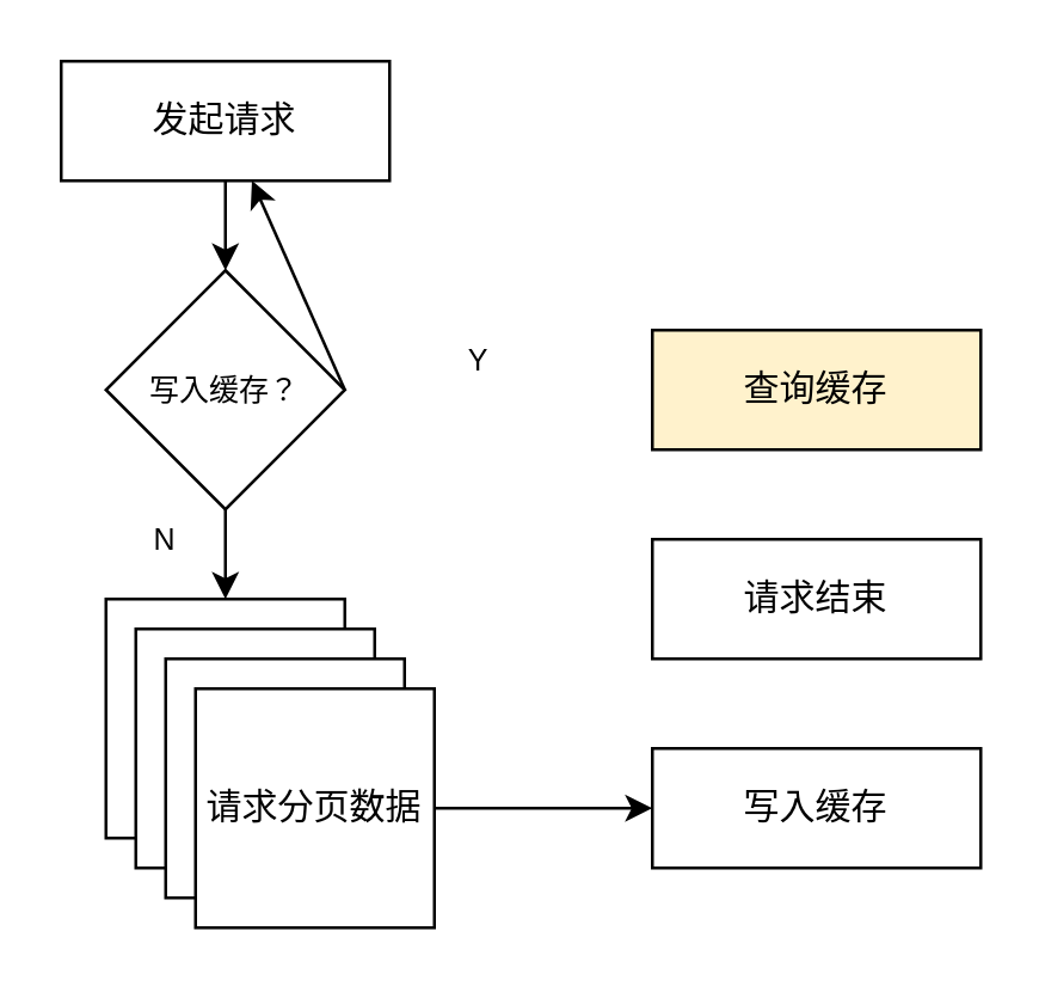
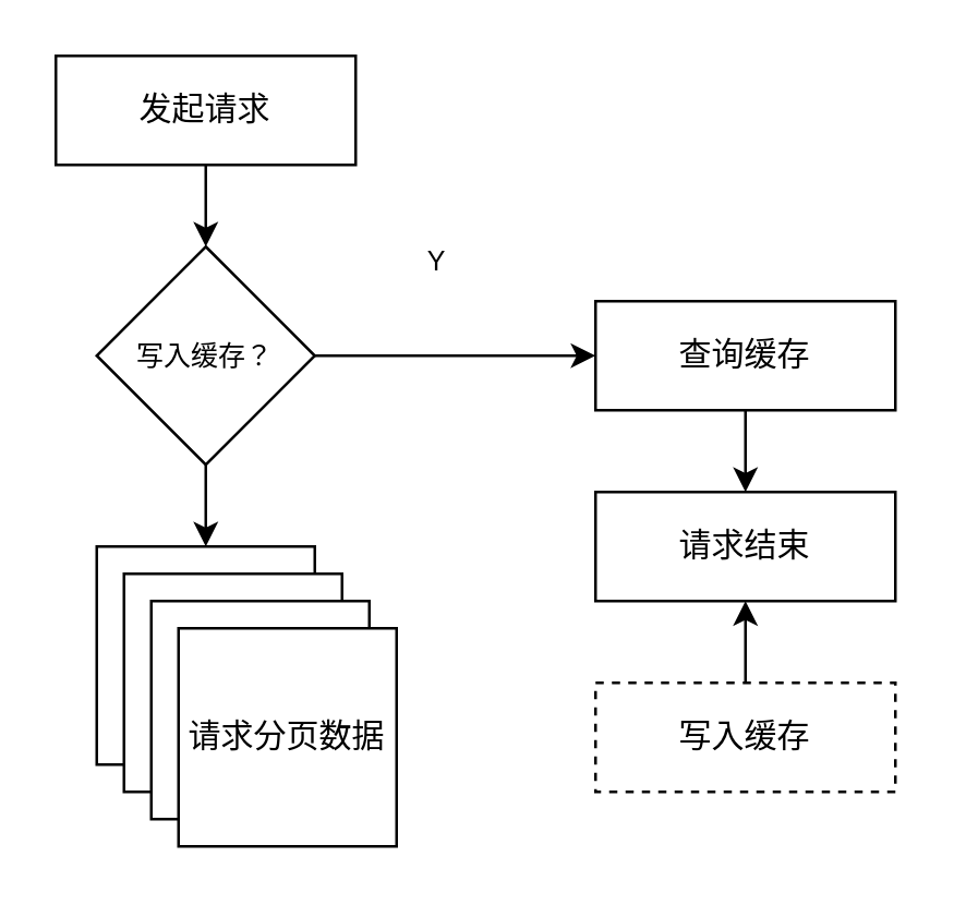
  <mxCell id="0" />
  <mxCell id="1" parent="0" />
  <mxCell id="2" value="发起请求" style="rounded=0;whiteSpace=wrap;html=1;" vertex="1" parent="1"><mxGeometry x="20" y="20" width="110" height="40" as="geometry" /></mxCell>
  <mxCell id="3" value="请求数据" style="whiteSpace=wrap;html=1;aspect=fixed;" vertex="1" parent="1"><mxGeometry x="35" y="200" width="80" height="80" as="geometry" /></mxCell>
  <mxCell id="4" value="请求数据" style="whiteSpace=wrap;html=1;aspect=fixed;" vertex="1" parent="1"><mxGeometry x="45" y="210" width="80" height="80" as="geometry" /></mxCell>
  <mxCell id="5" value="请求数据" style="whiteSpace=wrap;html=1;aspect=fixed;" vertex="1" parent="1"><mxGeometry x="55" y="220" width="80" height="80" as="geometry" /></mxCell>
  <mxCell id="6" value="请求分页数据" style="whiteSpace=wrap;html=1;aspect=fixed;" vertex="1" parent="1"><mxGeometry x="65" y="230" width="80" height="80" as="geometry" /></mxCell>
- <mxCell id="7" value="写入缓存" style="rounded=0;whiteSpace=wrap;html=1;" vertex="1" parent="1"><mxGeometry x="218" y="250" width="110" height="40" as="geometry" /></mxCell>
- <mxCell id="8" value="" style="endArrow=classic;html=1;exitX=1;exitY=0.5;exitDx=0;exitDy=0;entryX=0;entryY=0.5;entryDx=0;entryDy=0;" edge="1" parent="1" source="6" target="7"><mxGeometry width="50" height="50" relative="1" as="geometry"><mxPoint x="20" y="380" as="sourcePoint" /><mxPoint x="70" y="330" as="targetPoint" /></mxGeometry></mxCell>
+ <mxCell id="7" value="写入缓存" style="rounded=0;whiteSpace=wrap;html=1;dashed=1;" vertex="1" parent="1"><mxGeometry x="218" y="250" width="110" height="40" as="geometry" /></mxCell>
  <mxCell id="9" value="写入缓存？&lt;br&gt;" style="rhombus;whiteSpace=wrap;html=1;fontSize=10;" vertex="1" parent="1"><mxGeometry x="35" y="90" width="80" height="80" as="geometry" /></mxCell>
  <mxCell id="10" value="" style="endArrow=classic;html=1;exitX=0.5;exitY=1;exitDx=0;exitDy=0;" edge="1" parent="1" source="2"><mxGeometry width="50" height="50" relative="1" as="geometry"><mxPoint x="20" y="380" as="sourcePoint" /><mxPoint x="75" y="90" as="targetPoint" /></mxGeometry></mxCell>
  <mxCell id="11" value="" style="endArrow=classic;html=1;exitX=0.5;exitY=1;exitDx=0;exitDy=0;entryX=0.5;entryY=0;entryDx=0;entryDy=0;" edge="1" parent="1" source="9" target="3"><mxGeometry width="50" height="50" relative="1" as="geometry"><mxPoint x="10" y="460" as="sourcePoint" /><mxPoint x="60" y="410" as="targetPoint" /></mxGeometry></mxCell>
- <mxCell id="12" value="" style="endArrow=classic;html=1;fontSize=10;exitX=1;exitY=0.5;exitDx=0;exitDy=0;" edge="1" parent="1" source="9" target="2"><mxGeometry width="50" height="50" relative="1" as="geometry"><mxPoint x="20" y="380" as="sourcePoint" /><mxPoint x="70" y="330" as="targetPoint" /></mxGeometry></mxCell>
- <mxCell id="13" value="查询缓存" style="rounded=0;whiteSpace=wrap;html=1;fillColor=#fff2cc;" vertex="1" parent="1"><mxGeometry x="218" y="110" width="110" height="40" as="geometry" /></mxCell>
- <mxCell id="14" value="Y" style="text;html=1;strokeColor=none;fillColor=none;align=center;verticalAlign=middle;whiteSpace=wrap;rounded=0;fontSize=10;" vertex="1" parent="1"><mxGeometry x="140" y="110" width="40" height="20" as="geometry" /></mxCell>
- <mxCell id="15" value="N" style="text;html=1;strokeColor=none;fillColor=none;align=center;verticalAlign=middle;whiteSpace=wrap;rounded=0;fontSize=10;" vertex="1" parent="1"><mxGeometry x="35" y="170" width="40" height="20" as="geometry" /></mxCell>
+ <mxCell id="12" value="" style="endArrow=classic;html=1;fontSize=10;exitX=1;exitY=0.5;exitDx=0;exitDy=0;entryX=0;entryY=0.5;entryDx=0;entryDy=0;" edge="1" parent="1" source="9" target="13"><mxGeometry width="50" height="50" relative="1" as="geometry"><mxPoint x="20" y="380" as="sourcePoint" /><mxPoint x="70" y="330" as="targetPoint" /></mxGeometry></mxCell>
+ <mxCell id="13" value="查询缓存" style="rounded=0;whiteSpace=wrap;html=1;" vertex="1" parent="1"><mxGeometry x="218" y="110" width="110" height="40" as="geometry" /></mxCell>
+ <mxCell id="14" value="Y" style="text;html=1;strokeColor=none;fillColor=none;align=center;verticalAlign=middle;whiteSpace=wrap;rounded=0;fontSize=10;" vertex="1" parent="1"><mxGeometry x="140" y="85" width="40" height="20" as="geometry" /></mxCell>
  <mxCell id="16" value="请求结束" style="rounded=0;whiteSpace=wrap;html=1;" vertex="1" parent="1"><mxGeometry x="218" y="180" width="110" height="40" as="geometry" /></mxCell>
+ <mxCell id="17" value="" style="endArrow=classic;html=1;fontSize=10;exitX=0.5;exitY=1;exitDx=0;exitDy=0;entryX=0.5;entryY=0;entryDx=0;entryDy=0;" edge="1" parent="1" source="13" target="16"><mxGeometry width="50" height="50" relative="1" as="geometry"><mxPoint x="20" y="380" as="sourcePoint" /><mxPoint x="70" y="330" as="targetPoint" /></mxGeometry></mxCell>
+ <mxCell id="18" value="" style="endArrow=classic;html=1;fontSize=10;exitX=0.5;exitY=0;exitDx=0;exitDy=0;entryX=0.5;entryY=1;entryDx=0;entryDy=0;" edge="1" parent="1" source="7" target="16"><mxGeometry width="50" height="50" relative="1" as="geometry"><mxPoint x="20" y="380" as="sourcePoint" /><mxPoint x="70" y="330" as="targetPoint" /></mxGeometry></mxCell>
